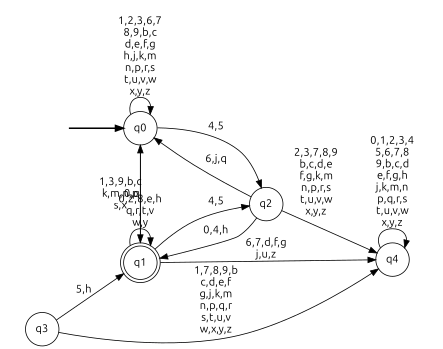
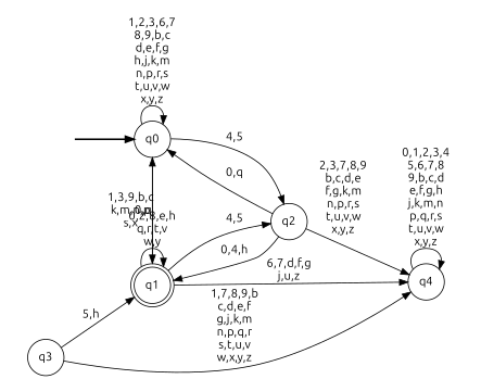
  digraph {
    fontname=Ubuntu
    rankdir=LR
    node [fontname=Ubuntu shape=circle style=filled color=black fillcolor=white]
    edge [fontname=Ubuntu]
    __start0 [height=0 shape=none style=invis width=0 color="" fillcolor=""]
    n2 [label=q0]
    n3 [label=q1 shape=doublecircle style="rounded,filled"]
    n4 [label=q2]
    n5 [label=q4]
    n6 [label=q3]
    subgraph cluster_1 {
      nodesep=0.15
      ranksep=0.15
      style=invis
      __start0
      n2
    }
    __start0 -> n2 [penwidth=2]
    n2 -> n2 [label="1,2,3,6,7\n8,9,b,c\nd,e,f,g\nh,j,k,m\nn,p,r,s\nt,u,v,w\nx,y,z"]
    n2 -> n3 [label="0,q"]
    n2 -> n4 [label="4,5"]
    n3 -> n2 [label="1,3,9,b,c\nk,m,n,p\ns,x"]
    n3 -> n3 [label="0,2,8,e,h\nq,r,t,v\nw,y"]
    n3 -> n4 [label="4,5"]
    n3 -> n5 [label="6,7,d,f,g\nj,u,z"]
-   n4 -> n2 [label="6,j,q"]
+   n4 -> n2 [label="0,q"]
    n4 -> n3 [label="0,4,h"]
    n4 -> n5 [label="2,3,7,8,9\nb,c,d,e\nf,g,k,m\nn,p,r,s\nt,u,v,w\nx,y,z"]
    n5 -> n5 [label="0,1,2,3,4\n5,6,7,8\n9,b,c,d\ne,f,g,h\nj,k,m,n\np,q,r,s\nt,u,v,w\nx,y,z"]
    n6 -> n3 [label="5,h"]
    n6 -> n5 [label="1,7,8,9,b\nc,d,e,f\ng,j,k,m\nn,p,q,r\ns,t,u,v\nw,x,y,z"]
  }
